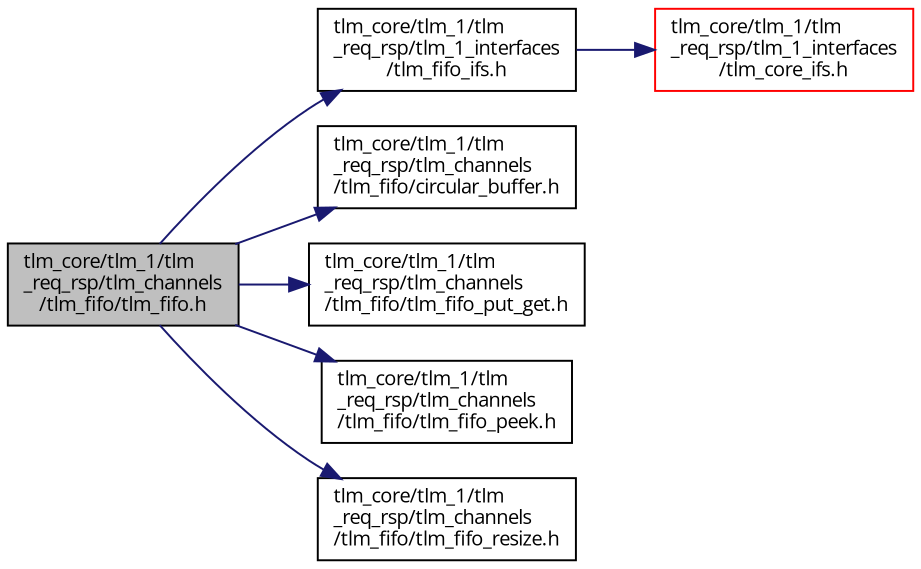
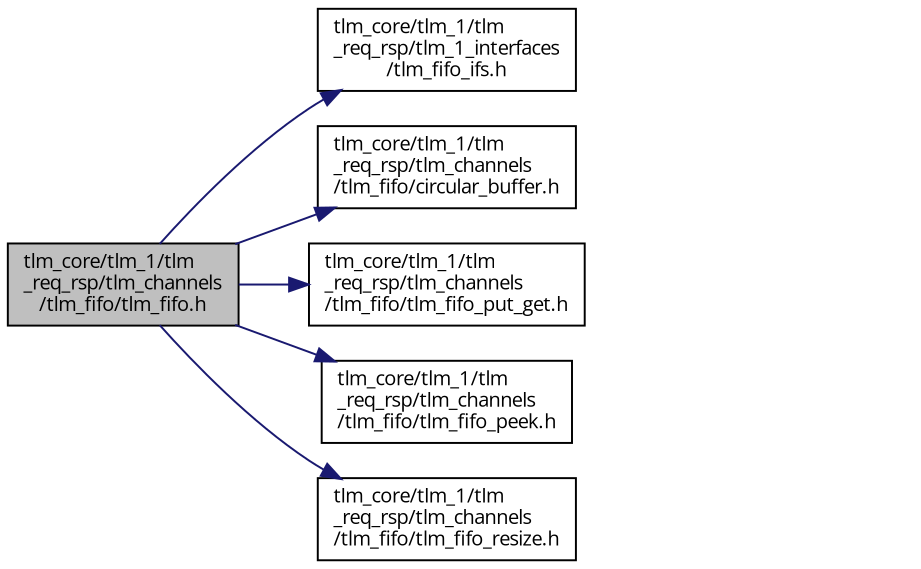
  digraph {
    fontname="Open Sans"
    rankdir=LR
    node [color=black fillcolor=white fontname="Open Sans" fontsize=10 shape=record style=filled]
    edge [color=midnightblue fontname="Open Sans" fontsize=10 labelfontname=FreeSans labelfontsize=10 style=solid]
    n1 [fillcolor=grey75 fontcolor=black height=0.2 label="tlm_core/tlm_1/tlm\l_req_rsp/tlm_channels\l/tlm_fifo/tlm_fifo.h" width=0.4]
    n2 [height=0.2 label="tlm_core/tlm_1/tlm\l_req_rsp/tlm_1_interfaces\l/tlm_fifo_ifs.h" width=0.4]
    n3 [height=0.2 label="tlm_core/tlm_1/tlm\l_req_rsp/tlm_channels\l/tlm_fifo/circular_buffer.h" width=0.4]
    n4 [height=0.2 label="tlm_core/tlm_1/tlm\l_req_rsp/tlm_channels\l/tlm_fifo/tlm_fifo_put_get.h" width=0.4]
    n5 [height=0.2 label="tlm_core/tlm_1/tlm\l_req_rsp/tlm_channels\l/tlm_fifo/tlm_fifo_peek.h" width=0.4]
    n6 [height=0.2 label="tlm_core/tlm_1/tlm\l_req_rsp/tlm_channels\l/tlm_fifo/tlm_fifo_resize.h" width=0.4]
-   n7 [color=red height=0.2 label="tlm_core/tlm_1/tlm\l_req_rsp/tlm_1_interfaces\l/tlm_core_ifs.h" width=0.4]
    n1 -> n2
    n1 -> n3
    n1 -> n4
    n1 -> n5
    n1 -> n6
-   n2 -> n7
  }
